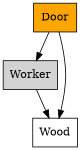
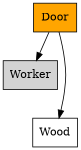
  digraph {
    node [shape=box style=filled]
    Worker [fillcolor=lightgrey]
    Wood [fillcolor=white]
    Door [fillcolor=orange]
-   Worker -> Wood
    Door -> Worker
    Door -> Wood
  }
